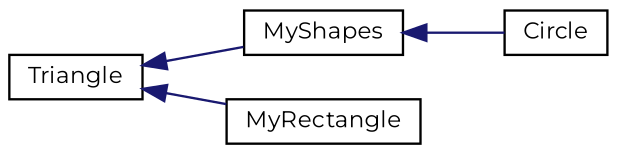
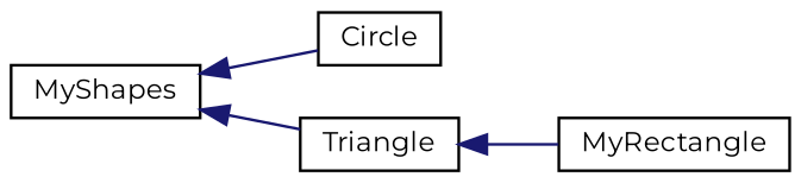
  digraph {
    fontname=Montserrat
    rankdir=LR
    node [color=black fillcolor=white fontname=Montserrat fontsize=10 shape=record style=filled]
    edge [color=midnightblue dir=back fontname=Montserrat fontsize=10 labelfontname=Helvetica labelfontsize=10 style=solid]
    n1 [height=0.2 label=MyShapes width=0.4]
    n2 [height=0.2 label=Circle width=0.4]
    n3 [height=0.2 label=Triangle width=0.4]
    n4 [height=0.2 label=MyRectangle width=0.4]
    n1 -> n2
-   n3 -> n1
+   n1 -> n3
    n3 -> n4
  }
